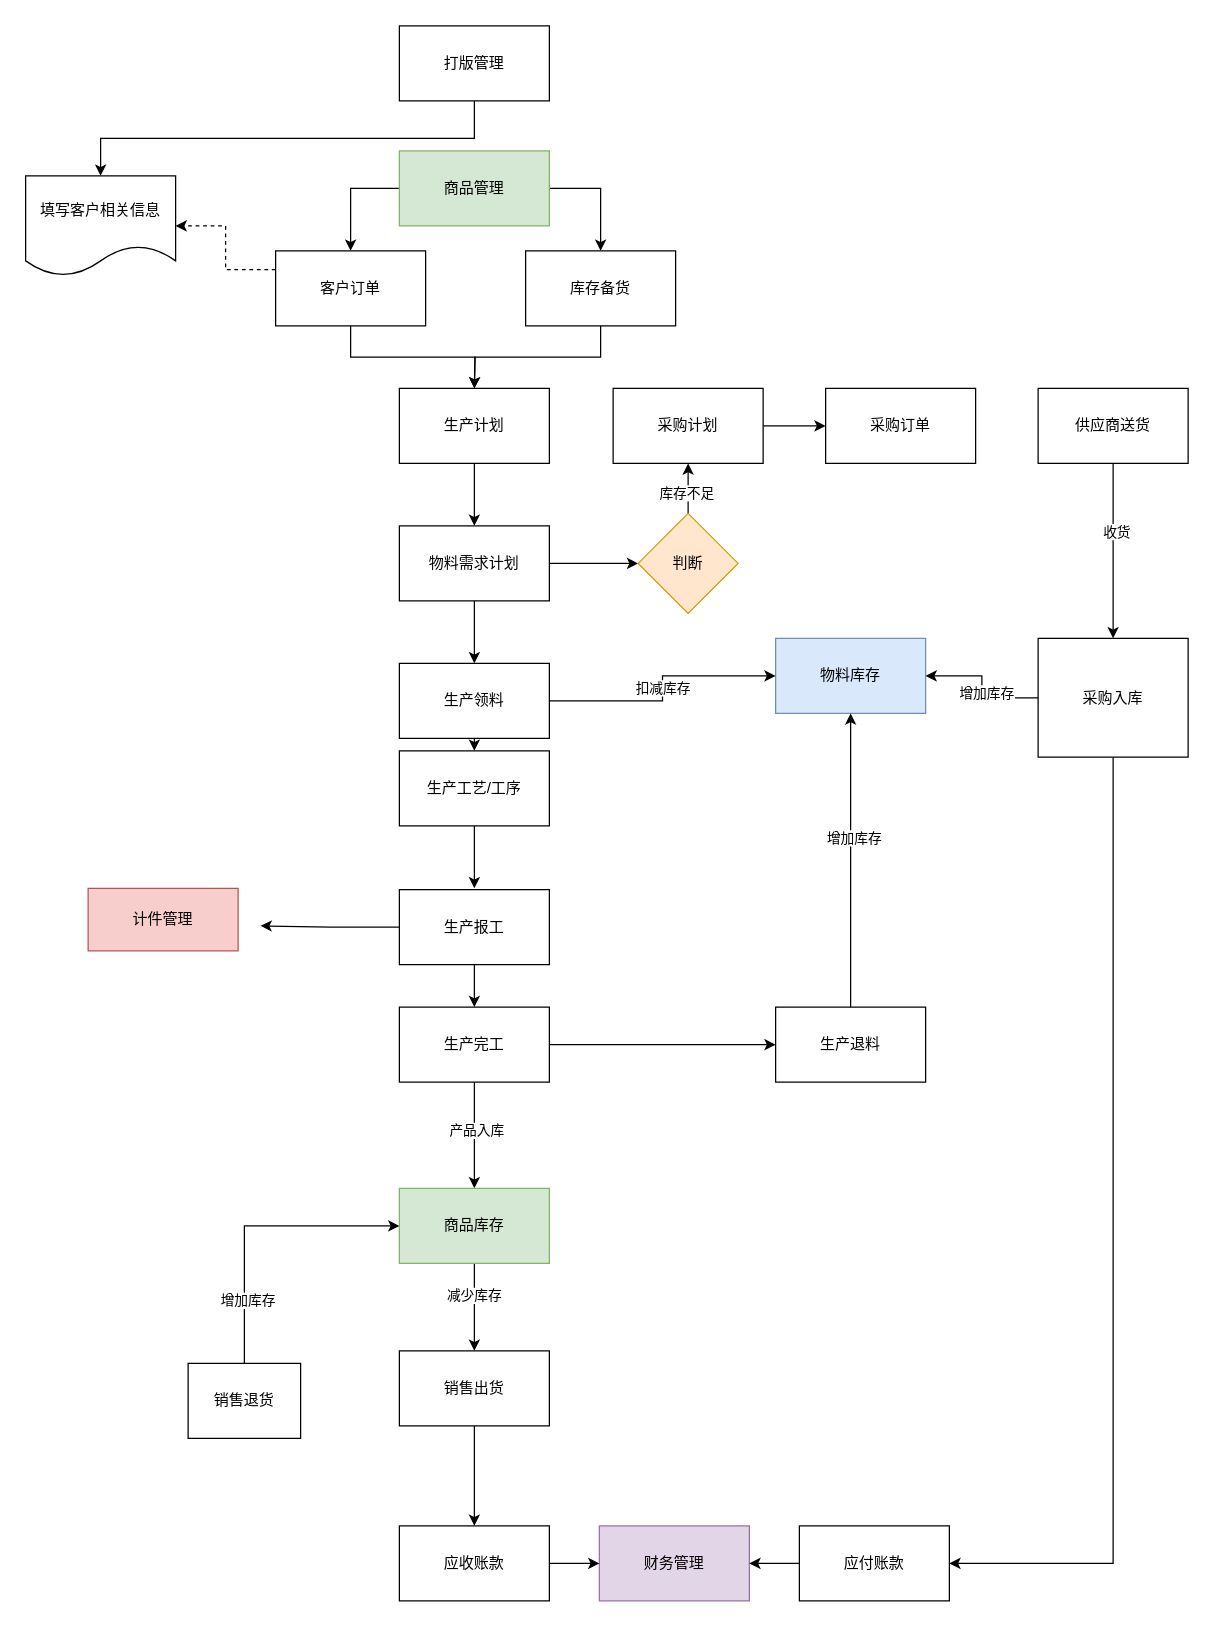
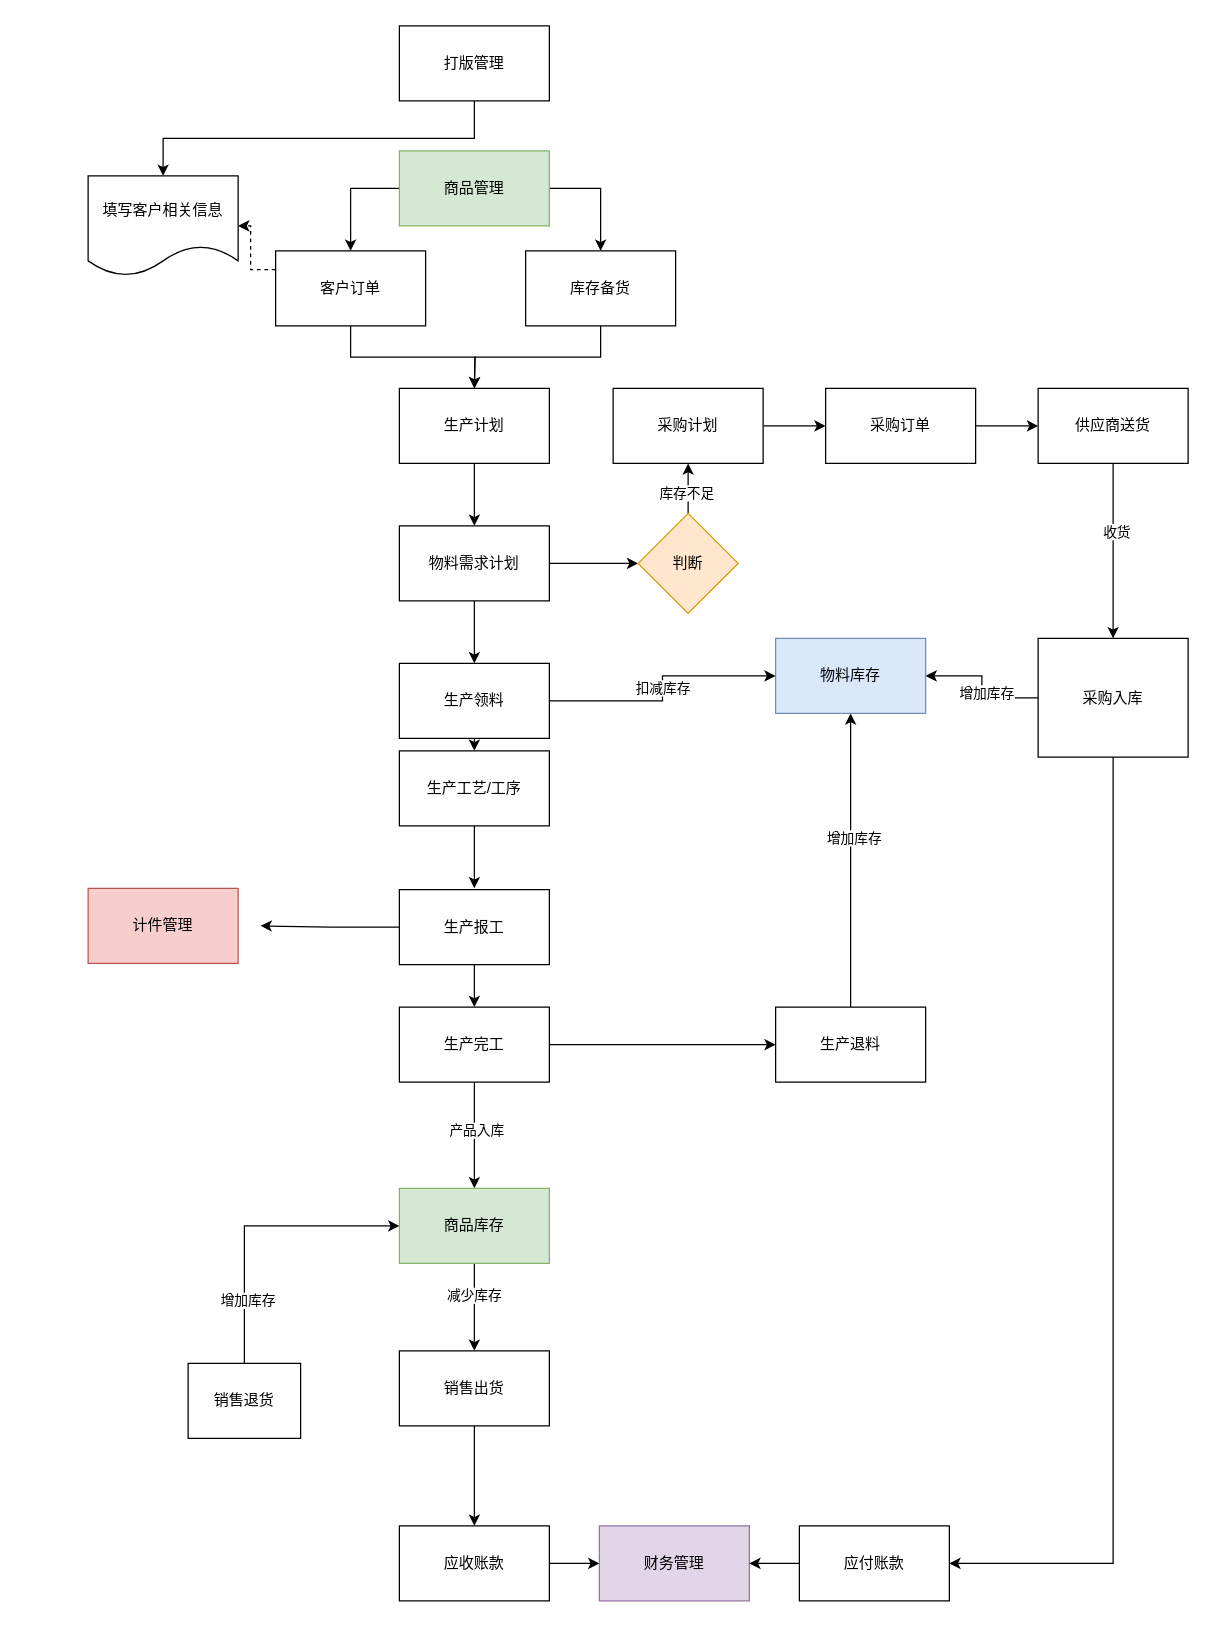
  <mxCell id="0" />
  <mxCell id="1" parent="0" />
  <mxCell id="2" style="edgeStyle=orthogonalEdgeStyle;rounded=0;orthogonalLoop=1;jettySize=auto;html=1;exitX=0.5;exitY=1;exitDx=0;exitDy=0;" edge="1" parent="1" source="3" target="12"><mxGeometry relative="1" as="geometry" /></mxCell>
  <mxCell id="3" value="打版管理" style="rounded=0;whiteSpace=wrap;html=1;" vertex="1" parent="1"><mxGeometry x="319" y="20" width="120" height="60" as="geometry" /></mxCell>
  <mxCell id="4" style="edgeStyle=orthogonalEdgeStyle;rounded=0;orthogonalLoop=1;jettySize=auto;html=1;exitX=0;exitY=0.5;exitDx=0;exitDy=0;entryX=0.5;entryY=0;entryDx=0;entryDy=0;" edge="1" parent="1" source="6" target="9"><mxGeometry relative="1" as="geometry" /></mxCell>
  <mxCell id="5" style="edgeStyle=orthogonalEdgeStyle;rounded=0;orthogonalLoop=1;jettySize=auto;html=1;exitX=1;exitY=0.5;exitDx=0;exitDy=0;entryX=0.5;entryY=0;entryDx=0;entryDy=0;" edge="1" parent="1" source="6" target="11"><mxGeometry relative="1" as="geometry" /></mxCell>
  <mxCell id="6" value="商品管理" style="rounded=0;whiteSpace=wrap;html=1;fillColor=#d5e8d4;strokeColor=#82b366;" vertex="1" parent="1"><mxGeometry x="319" y="120" width="120" height="60" as="geometry" /></mxCell>
  <mxCell id="7" style="edgeStyle=orthogonalEdgeStyle;rounded=0;orthogonalLoop=1;jettySize=auto;html=1;exitX=0;exitY=0.25;exitDx=0;exitDy=0;dashed=1;" edge="1" parent="1" source="9" target="12"><mxGeometry relative="1" as="geometry" /></mxCell>
  <mxCell id="8" style="edgeStyle=orthogonalEdgeStyle;rounded=0;orthogonalLoop=1;jettySize=auto;html=1;exitX=0.5;exitY=1;exitDx=0;exitDy=0;entryX=0.5;entryY=0;entryDx=0;entryDy=0;" edge="1" parent="1" source="9"><mxGeometry relative="1" as="geometry"><mxPoint x="379" y="310" as="targetPoint" /></mxGeometry></mxCell>
  <mxCell id="9" value="客户订单" style="rounded=0;whiteSpace=wrap;html=1;" vertex="1" parent="1"><mxGeometry x="220" y="200" width="120" height="60" as="geometry" /></mxCell>
  <mxCell id="10" style="edgeStyle=orthogonalEdgeStyle;rounded=0;orthogonalLoop=1;jettySize=auto;html=1;exitX=0.5;exitY=1;exitDx=0;exitDy=0;entryX=0.5;entryY=0;entryDx=0;entryDy=0;" edge="1" parent="1" source="11"><mxGeometry relative="1" as="geometry"><mxPoint x="379" y="310" as="targetPoint" /></mxGeometry></mxCell>
  <mxCell id="11" value="库存备货" style="rounded=0;whiteSpace=wrap;html=1;" vertex="1" parent="1"><mxGeometry x="420" y="200" width="120" height="60" as="geometry" /></mxCell>
- <mxCell id="12" value="填写客户相关信息" style="shape=document;whiteSpace=wrap;html=1;boundedLbl=1;" vertex="1" parent="1"><mxGeometry x="20" y="140" width="120" height="80" as="geometry" /></mxCell>
+ <mxCell id="12" value="填写客户相关信息" style="shape=document;whiteSpace=wrap;html=1;boundedLbl=1;" vertex="1" parent="1"><mxGeometry x="70" y="140" width="120" height="80" as="geometry" /></mxCell>
  <mxCell id="13" value="财务管理" style="rounded=0;whiteSpace=wrap;html=1;fillColor=#e1d5e7;strokeColor=#9673a6;" vertex="1" parent="1"><mxGeometry x="479" y="1220" width="120" height="60" as="geometry" /></mxCell>
  <mxCell id="14" style="edgeStyle=orthogonalEdgeStyle;rounded=0;orthogonalLoop=1;jettySize=auto;html=1;exitX=1;exitY=0.5;exitDx=0;exitDy=0;entryX=0;entryY=0.5;entryDx=0;entryDy=0;" edge="1" parent="1" source="15" target="13"><mxGeometry relative="1" as="geometry" /></mxCell>
  <mxCell id="15" value="应收账款" style="rounded=0;whiteSpace=wrap;html=1;" vertex="1" parent="1"><mxGeometry x="319" y="1220" width="120" height="60" as="geometry" /></mxCell>
  <mxCell id="16" style="edgeStyle=orthogonalEdgeStyle;rounded=0;orthogonalLoop=1;jettySize=auto;html=1;exitX=0;exitY=0.5;exitDx=0;exitDy=0;entryX=1;entryY=0.5;entryDx=0;entryDy=0;" edge="1" parent="1" source="17" target="13"><mxGeometry relative="1" as="geometry" /></mxCell>
  <mxCell id="17" value="应付账款" style="rounded=0;whiteSpace=wrap;html=1;" vertex="1" parent="1"><mxGeometry x="639" y="1220" width="120" height="60" as="geometry" /></mxCell>
  <mxCell id="18" style="edgeStyle=orthogonalEdgeStyle;rounded=0;orthogonalLoop=1;jettySize=auto;html=1;exitX=0.5;exitY=1;exitDx=0;exitDy=0;entryX=0.5;entryY=0;entryDx=0;entryDy=0;" edge="1" parent="1" source="19" target="22"><mxGeometry relative="1" as="geometry" /></mxCell>
  <mxCell id="19" value="生产计划" style="rounded=0;whiteSpace=wrap;html=1;" vertex="1" parent="1"><mxGeometry x="319" y="310" width="120" height="60" as="geometry" /></mxCell>
  <mxCell id="20" style="edgeStyle=orthogonalEdgeStyle;rounded=0;orthogonalLoop=1;jettySize=auto;html=1;exitX=1;exitY=0.5;exitDx=0;exitDy=0;entryX=0;entryY=0.5;entryDx=0;entryDy=0;" edge="1" parent="1" source="22" target="25"><mxGeometry relative="1" as="geometry" /></mxCell>
  <mxCell id="21" style="edgeStyle=orthogonalEdgeStyle;rounded=0;orthogonalLoop=1;jettySize=auto;html=1;exitX=0.5;exitY=1;exitDx=0;exitDy=0;entryX=0.5;entryY=0;entryDx=0;entryDy=0;" edge="1" parent="1" source="22" target="41"><mxGeometry relative="1" as="geometry" /></mxCell>
  <mxCell id="22" value="物料需求计划" style="rounded=0;whiteSpace=wrap;html=1;" vertex="1" parent="1"><mxGeometry x="319" y="420" width="120" height="60" as="geometry" /></mxCell>
  <mxCell id="23" style="edgeStyle=orthogonalEdgeStyle;rounded=0;orthogonalLoop=1;jettySize=auto;html=1;exitX=0.5;exitY=0;exitDx=0;exitDy=0;entryX=0.5;entryY=1;entryDx=0;entryDy=0;" edge="1" parent="1" source="25" target="29"><mxGeometry relative="1" as="geometry" /></mxCell>
  <mxCell id="24" value="库存不足" style="edgeLabel;html=1;align=center;verticalAlign=middle;resizable=0;points=[];" vertex="1" connectable="0" parent="23"><mxGeometry x="-0.125" y="2" relative="1" as="geometry"><mxPoint y="1" as="offset" /></mxGeometry></mxCell>
  <mxCell id="25" value="判断" style="rhombus;whiteSpace=wrap;html=1;fillColor=#ffe6cc;strokeColor=#d79b00;" vertex="1" parent="1"><mxGeometry x="510" y="410" width="80" height="80" as="geometry" /></mxCell>
+ <mxCell id="26" style="edgeStyle=orthogonalEdgeStyle;rounded=0;orthogonalLoop=1;jettySize=auto;html=1;exitX=1;exitY=0.5;exitDx=0;exitDy=0;entryX=0;entryY=0.5;entryDx=0;entryDy=0;" edge="1" parent="1" source="27" target="32"><mxGeometry relative="1" as="geometry" /></mxCell>
  <mxCell id="27" value="采购订单" style="rounded=0;whiteSpace=wrap;html=1;" vertex="1" parent="1"><mxGeometry x="660" y="310" width="120" height="60" as="geometry" /></mxCell>
  <mxCell id="28" style="edgeStyle=orthogonalEdgeStyle;rounded=0;orthogonalLoop=1;jettySize=auto;html=1;exitX=1;exitY=0.5;exitDx=0;exitDy=0;entryX=0;entryY=0.5;entryDx=0;entryDy=0;" edge="1" parent="1" source="29" target="27"><mxGeometry relative="1" as="geometry" /></mxCell>
  <mxCell id="29" value="采购计划" style="rounded=0;whiteSpace=wrap;html=1;" vertex="1" parent="1"><mxGeometry x="490" y="310" width="120" height="60" as="geometry" /></mxCell>
  <mxCell id="30" style="edgeStyle=orthogonalEdgeStyle;rounded=0;orthogonalLoop=1;jettySize=auto;html=1;exitX=0.5;exitY=1;exitDx=0;exitDy=0;entryX=0.5;entryY=0;entryDx=0;entryDy=0;" edge="1" parent="1" source="32" target="36"><mxGeometry relative="1" as="geometry" /></mxCell>
  <mxCell id="31" value="收货" style="edgeLabel;html=1;align=center;verticalAlign=middle;resizable=0;points=[];" vertex="1" connectable="0" parent="30"><mxGeometry x="-0.231" y="2" relative="1" as="geometry"><mxPoint as="offset" /></mxGeometry></mxCell>
  <mxCell id="32" value="供应商送货" style="rounded=0;whiteSpace=wrap;html=1;" vertex="1" parent="1"><mxGeometry x="830" y="310" width="120" height="60" as="geometry" /></mxCell>
  <mxCell id="33" style="edgeStyle=orthogonalEdgeStyle;rounded=0;orthogonalLoop=1;jettySize=auto;html=1;exitX=0;exitY=0.5;exitDx=0;exitDy=0;entryX=1;entryY=0.5;entryDx=0;entryDy=0;" edge="1" parent="1" source="36" target="37"><mxGeometry relative="1" as="geometry" /></mxCell>
  <mxCell id="34" value="增加库存" style="edgeLabel;html=1;align=center;verticalAlign=middle;resizable=0;points=[];" vertex="1" connectable="0" parent="33"><mxGeometry x="-0.088" y="-3" relative="1" as="geometry"><mxPoint as="offset" /></mxGeometry></mxCell>
  <mxCell id="35" style="edgeStyle=orthogonalEdgeStyle;rounded=0;orthogonalLoop=1;jettySize=auto;html=1;exitX=0.5;exitY=1;exitDx=0;exitDy=0;entryX=1;entryY=0.5;entryDx=0;entryDy=0;" edge="1" parent="1" source="36" target="17"><mxGeometry relative="1" as="geometry" /></mxCell>
  <mxCell id="36" value="采购入库" style="rounded=0;whiteSpace=wrap;html=1;" vertex="1" parent="1"><mxGeometry x="830" y="510" width="120" height="95" as="geometry" /></mxCell>
  <mxCell id="37" value="物料库存" style="rounded=0;whiteSpace=wrap;html=1;fillColor=#dae8fc;strokeColor=#6c8ebf;" vertex="1" parent="1"><mxGeometry x="620" y="510" width="120" height="60" as="geometry" /></mxCell>
  <mxCell id="38" style="edgeStyle=orthogonalEdgeStyle;rounded=0;orthogonalLoop=1;jettySize=auto;html=1;exitX=1;exitY=0.5;exitDx=0;exitDy=0;entryX=0;entryY=0.5;entryDx=0;entryDy=0;" edge="1" parent="1" source="41" target="37"><mxGeometry relative="1" as="geometry" /></mxCell>
  <mxCell id="39" value="扣减库存" style="edgeLabel;html=1;align=center;verticalAlign=middle;resizable=0;points=[];" vertex="1" connectable="0" parent="38"><mxGeometry x="0.005" relative="1" as="geometry"><mxPoint as="offset" /></mxGeometry></mxCell>
  <mxCell id="40" style="edgeStyle=orthogonalEdgeStyle;rounded=0;orthogonalLoop=1;jettySize=auto;html=1;exitX=0.5;exitY=1;exitDx=0;exitDy=0;entryX=0.5;entryY=0;entryDx=0;entryDy=0;" edge="1" parent="1" source="41" target="43"><mxGeometry relative="1" as="geometry" /></mxCell>
  <mxCell id="41" value="生产领料" style="rounded=0;whiteSpace=wrap;html=1;" vertex="1" parent="1"><mxGeometry x="319" y="530" width="120" height="60" as="geometry" /></mxCell>
  <mxCell id="42" style="edgeStyle=orthogonalEdgeStyle;rounded=0;orthogonalLoop=1;jettySize=auto;html=1;exitX=0.5;exitY=1;exitDx=0;exitDy=0;" edge="1" parent="1" source="43"><mxGeometry relative="1" as="geometry"><mxPoint x="379" y="710" as="targetPoint" /></mxGeometry></mxCell>
  <mxCell id="43" value="生产工艺/工序" style="rounded=0;whiteSpace=wrap;html=1;" vertex="1" parent="1"><mxGeometry x="319" y="600" width="120" height="60" as="geometry" /></mxCell>
  <mxCell id="44" style="edgeStyle=orthogonalEdgeStyle;rounded=0;orthogonalLoop=1;jettySize=auto;html=1;exitX=0.5;exitY=1;exitDx=0;exitDy=0;entryX=0.5;entryY=0;entryDx=0;entryDy=0;" edge="1" parent="1" source="46" target="50"><mxGeometry relative="1" as="geometry" /></mxCell>
  <mxCell id="45" style="edgeStyle=orthogonalEdgeStyle;rounded=0;orthogonalLoop=1;jettySize=auto;html=1;exitX=0;exitY=0.5;exitDx=0;exitDy=0;entryX=1;entryY=0.5;entryDx=0;entryDy=0;" edge="1" parent="1" source="46"><mxGeometry relative="1" as="geometry"><mxPoint x="208" y="740" as="targetPoint" /></mxGeometry></mxCell>
  <mxCell id="46" value="生产报工" style="rounded=0;whiteSpace=wrap;html=1;" vertex="1" parent="1"><mxGeometry x="319" y="711" width="120" height="60" as="geometry" /></mxCell>
  <mxCell id="47" style="edgeStyle=orthogonalEdgeStyle;rounded=0;orthogonalLoop=1;jettySize=auto;html=1;exitX=1;exitY=0.5;exitDx=0;exitDy=0;entryX=0;entryY=0.5;entryDx=0;entryDy=0;" edge="1" parent="1" source="50" target="53"><mxGeometry relative="1" as="geometry" /></mxCell>
  <mxCell id="48" style="edgeStyle=orthogonalEdgeStyle;rounded=0;orthogonalLoop=1;jettySize=auto;html=1;exitX=0.5;exitY=1;exitDx=0;exitDy=0;entryX=0.5;entryY=0;entryDx=0;entryDy=0;" edge="1" parent="1" source="50" target="57"><mxGeometry relative="1" as="geometry" /></mxCell>
  <mxCell id="49" value="产品入库" style="edgeLabel;html=1;align=center;verticalAlign=middle;resizable=0;points=[];" vertex="1" connectable="0" parent="48"><mxGeometry x="-0.113" y="1" relative="1" as="geometry"><mxPoint as="offset" /></mxGeometry></mxCell>
  <mxCell id="50" value="生产完工" style="rounded=0;whiteSpace=wrap;html=1;" vertex="1" parent="1"><mxGeometry x="319" y="805" width="120" height="60" as="geometry" /></mxCell>
  <mxCell id="51" style="edgeStyle=orthogonalEdgeStyle;rounded=0;orthogonalLoop=1;jettySize=auto;html=1;exitX=0.5;exitY=0;exitDx=0;exitDy=0;entryX=0.5;entryY=1;entryDx=0;entryDy=0;" edge="1" parent="1" source="53" target="37"><mxGeometry relative="1" as="geometry" /></mxCell>
  <mxCell id="52" value="增加库存" style="edgeLabel;html=1;align=center;verticalAlign=middle;resizable=0;points=[];" vertex="1" connectable="0" parent="51"><mxGeometry x="0.158" y="-2" relative="1" as="geometry"><mxPoint as="offset" /></mxGeometry></mxCell>
  <mxCell id="53" value="生产退料" style="rounded=0;whiteSpace=wrap;html=1;" vertex="1" parent="1"><mxGeometry x="620" y="805" width="120" height="60" as="geometry" /></mxCell>
- <mxCell id="54" value="计件管理" style="rounded=0;whiteSpace=wrap;html=1;fillColor=#f8cecc;strokeColor=#b85450;" vertex="1" parent="1"><mxGeometry x="70" y="710" width="120" height="50" as="geometry" /></mxCell>
+ <mxCell id="54" value="计件管理" style="rounded=0;whiteSpace=wrap;html=1;fillColor=#f8cecc;strokeColor=#b85450;" vertex="1" parent="1"><mxGeometry x="70" y="710" width="120" height="60" as="geometry" /></mxCell>
  <mxCell id="55" style="edgeStyle=orthogonalEdgeStyle;rounded=0;orthogonalLoop=1;jettySize=auto;html=1;exitX=0.5;exitY=1;exitDx=0;exitDy=0;entryX=0.5;entryY=0;entryDx=0;entryDy=0;" edge="1" parent="1" source="57" target="59"><mxGeometry relative="1" as="geometry" /></mxCell>
  <mxCell id="56" value="减少库存" style="edgeLabel;html=1;align=center;verticalAlign=middle;resizable=0;points=[];" vertex="1" connectable="0" parent="55"><mxGeometry x="-0.283" y="-1" relative="1" as="geometry"><mxPoint as="offset" /></mxGeometry></mxCell>
  <mxCell id="57" value="商品库存" style="rounded=0;whiteSpace=wrap;html=1;fillColor=#d5e8d4;strokeColor=#82b366;" vertex="1" parent="1"><mxGeometry x="319" y="950" width="120" height="60" as="geometry" /></mxCell>
  <mxCell id="58" style="edgeStyle=orthogonalEdgeStyle;rounded=0;orthogonalLoop=1;jettySize=auto;html=1;exitX=0.5;exitY=1;exitDx=0;exitDy=0;entryX=0.5;entryY=0;entryDx=0;entryDy=0;" edge="1" parent="1" source="59" target="15"><mxGeometry relative="1" as="geometry" /></mxCell>
  <mxCell id="59" value="销售出货" style="rounded=0;whiteSpace=wrap;html=1;" vertex="1" parent="1"><mxGeometry x="319" y="1080" width="120" height="60" as="geometry" /></mxCell>
  <mxCell id="60" style="edgeStyle=orthogonalEdgeStyle;rounded=0;orthogonalLoop=1;jettySize=auto;html=1;exitX=0.5;exitY=0;exitDx=0;exitDy=0;entryX=0;entryY=0.5;entryDx=0;entryDy=0;" edge="1" parent="1" source="62" target="57"><mxGeometry relative="1" as="geometry" /></mxCell>
  <mxCell id="61" value="增加库存" style="edgeLabel;html=1;align=center;verticalAlign=middle;resizable=0;points=[];" vertex="1" connectable="0" parent="60"><mxGeometry x="-0.568" y="-2" relative="1" as="geometry"><mxPoint as="offset" /></mxGeometry></mxCell>
  <mxCell id="62" value="销售退货" style="rounded=0;whiteSpace=wrap;html=1;" vertex="1" parent="1"><mxGeometry x="150" y="1090" width="90" height="60" as="geometry" /></mxCell>
